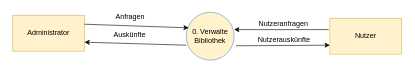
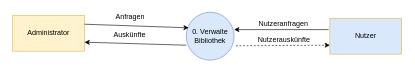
  <mxCell id="0" />
  <mxCell id="1" parent="0" />
- <mxCell id="2" value="&lt;div&gt;0. Verwalte&lt;/div&gt;&lt;div&gt;Bibliothek&lt;br&gt;&lt;/div&gt;" style="ellipse;whiteSpace=wrap;html=1;aspect=fixed;fillColor=#fff2cc;strokeColor=#6c8ebf;" parent="1" vertex="1"><mxGeometry x="310" y="20" width="80" height="80" as="geometry" /></mxCell>
+ <mxCell id="2" value="&lt;div&gt;0. Verwalte&lt;/div&gt;&lt;div&gt;Bibliothek&lt;br&gt;&lt;/div&gt;" style="ellipse;whiteSpace=wrap;html=1;aspect=fixed;fillColor=#dae8fc;strokeColor=#6c8ebf;" parent="1" vertex="1"><mxGeometry x="310" y="20" width="80" height="80" as="geometry" /></mxCell>
  <mxCell id="3" value="Administrator" style="rounded=0;whiteSpace=wrap;html=1;fillColor=#fff2cc;strokeColor=#d6b656;" parent="1" vertex="1"><mxGeometry x="20" y="25" width="120" height="60" as="geometry" /></mxCell>
- <mxCell id="4" value="Nutzer" style="rounded=0;whiteSpace=wrap;html=1;fillColor=#fff2cc;strokeColor=#d6b656;" parent="1" vertex="1"><mxGeometry x="550" y="30" width="120" height="60" as="geometry" /></mxCell>
+ <mxCell id="4" value="Nutzer" style="rounded=0;whiteSpace=wrap;html=1;fillColor=#dae8fc;strokeColor=#d6b656;" parent="1" vertex="1"><mxGeometry x="550" y="30" width="120" height="60" as="geometry" /></mxCell>
  <mxCell id="5" value="" style="endArrow=classic;html=1;exitX=1;exitY=0.25;exitDx=0;exitDy=0;entryX=0.05;entryY=0.325;entryDx=0;entryDy=0;entryPerimeter=0;" parent="1" source="3" target="2" edge="1"><mxGeometry width="50" height="50" relative="1" as="geometry"><mxPoint x="100" y="150" as="sourcePoint" /><mxPoint x="80" y="120" as="targetPoint" /></mxGeometry></mxCell>
  <mxCell id="6" value="Anfragen" style="text;html=1;align=center;verticalAlign=middle;resizable=0;points=[];;labelBackgroundColor=#ffffff;" parent="5" vertex="1" connectable="0"><mxGeometry x="0.164" y="1" relative="1" as="geometry"><mxPoint x="-25" y="-14.5" as="offset" /></mxGeometry></mxCell>
  <mxCell id="7" value="" style="endArrow=classic;html=1;entryX=1;entryY=0.75;entryDx=0;entryDy=0;exitX=0;exitY=0.688;exitDx=0;exitDy=0;exitPerimeter=0;" parent="1" source="2" target="3" edge="1"><mxGeometry width="50" height="50" relative="1" as="geometry"><mxPoint x="30" y="170" as="sourcePoint" /><mxPoint x="80" y="120" as="targetPoint" /><Array as="points" /></mxGeometry></mxCell>
  <mxCell id="8" value="Auskünfte" style="text;html=1;align=center;verticalAlign=middle;resizable=0;points=[];;labelBackgroundColor=#ffffff;" parent="7" vertex="1" connectable="0"><mxGeometry x="0.212" relative="1" as="geometry"><mxPoint x="7" y="-15" as="offset" /></mxGeometry></mxCell>
- <mxCell id="9" value="" style="endArrow=classic;html=1;entryX=0;entryY=0.75;entryDx=0;entryDy=0;exitX=1.038;exitY=0.7;exitDx=0;exitDy=0;exitPerimeter=0;" parent="1" source="2" target="4" edge="1"><mxGeometry width="50" height="50" relative="1" as="geometry"><mxPoint x="30" y="170" as="sourcePoint" /><mxPoint x="460" y="120" as="targetPoint" /></mxGeometry></mxCell>
+ <mxCell id="9" value="" style="endArrow=classic;html=1;entryX=0;entryY=0.75;entryDx=0;entryDy=0;exitX=1.038;exitY=0.7;exitDx=0;exitDy=0;exitPerimeter=0;dashed=1;" parent="1" source="2" target="4" edge="1"><mxGeometry width="50" height="50" relative="1" as="geometry"><mxPoint x="30" y="170" as="sourcePoint" /><mxPoint x="460" y="120" as="targetPoint" /></mxGeometry></mxCell>
  <mxCell id="10" value="Nutzerauskünfte" style="text;html=1;align=center;verticalAlign=middle;resizable=0;points=[];;labelBackgroundColor=#ffffff;" parent="9" vertex="1" connectable="0"><mxGeometry x="-0.55" y="-2" relative="1" as="geometry"><mxPoint x="44" y="-12" as="offset" /></mxGeometry></mxCell>
  <mxCell id="11" value="" style="endArrow=classic;html=1;" parent="1" edge="1"><mxGeometry width="50" height="50" relative="1" as="geometry"><mxPoint x="548" y="49" as="sourcePoint" /><mxPoint x="390" y="49" as="targetPoint" /></mxGeometry></mxCell>
  <mxCell id="12" value="Nutzeranfragen" style="text;html=1;align=center;verticalAlign=middle;resizable=0;points=[];;labelBackgroundColor=#ffffff;" parent="11" vertex="1" connectable="0"><mxGeometry x="-0.371" y="1" relative="1" as="geometry"><mxPoint x="-27" y="-10.5" as="offset" /></mxGeometry></mxCell>
